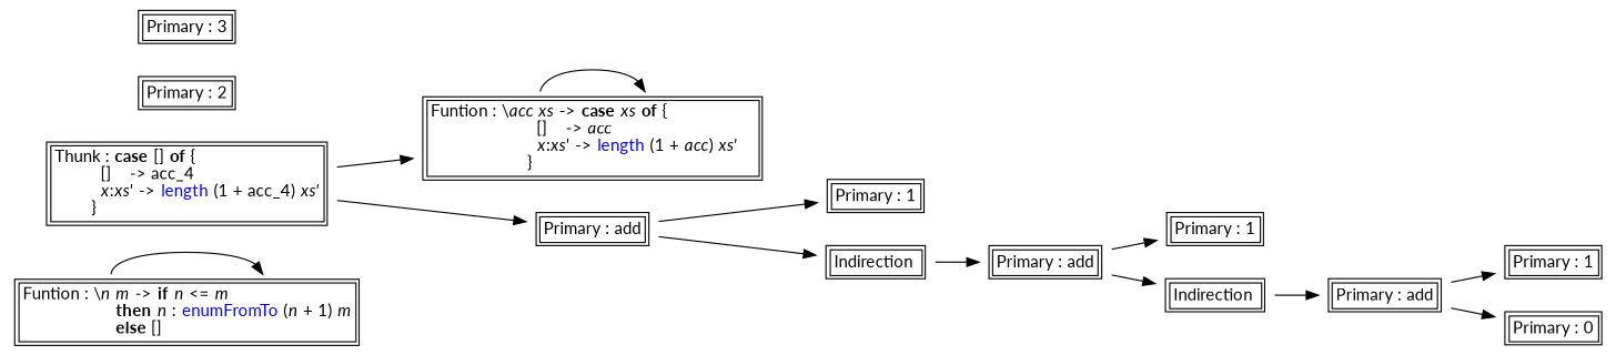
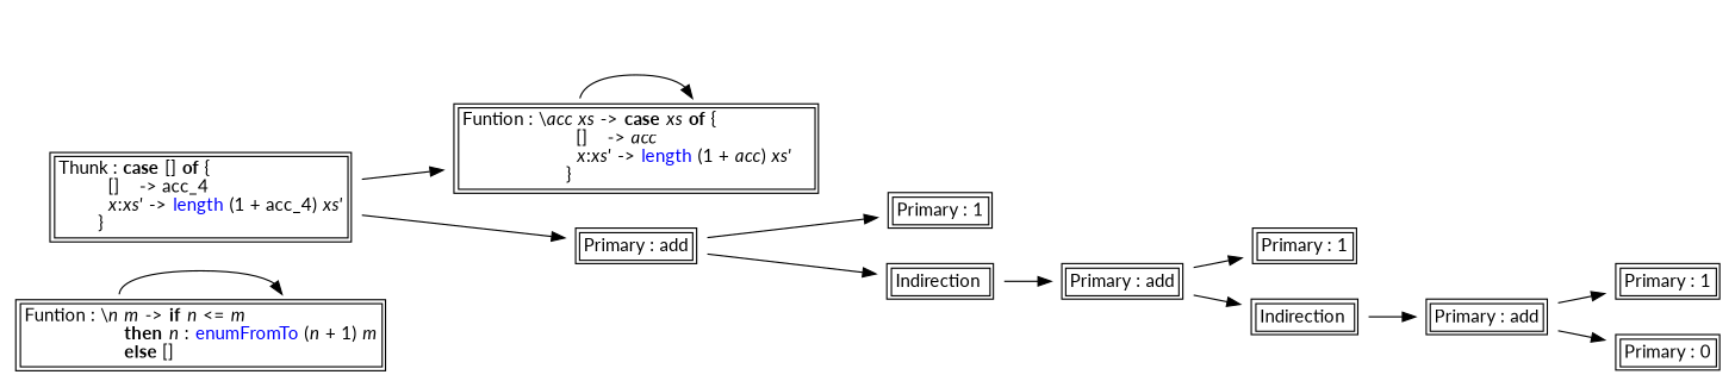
  digraph {
    fontname=Lato
    rankdir=LR
    node [fontname=Lato shape=plaintext]
    edge [fontname=Lato]
    n1 [label=<<TABLE ALIGN="LEFT"><TR><TD BALIGN="LEFT" ALIGN="LEFT">Funtion&nbsp;:&nbsp;\<I>n</I>&nbsp;<I>m</I>&nbsp;-&gt;&nbsp;<B>if</B>&nbsp;<I>n</I>&nbsp;&lt;=&nbsp;<I>m</I>&nbsp;&nbsp;&nbsp;&nbsp;&nbsp;&nbsp;&nbsp;&nbsp;&nbsp;&nbsp;&nbsp;&nbsp;&nbsp;&nbsp;&nbsp;&nbsp;&nbsp;&nbsp;&nbsp;&nbsp;&nbsp;&nbsp;<BR />&nbsp;&nbsp;&nbsp;&nbsp;&nbsp;&nbsp;&nbsp;&nbsp;&nbsp;&nbsp;&nbsp;&nbsp;&nbsp;&nbsp;&nbsp;&nbsp;&nbsp;&nbsp;&nbsp;&nbsp;<B>then</B>&nbsp;<I>n</I>&nbsp;:&nbsp;<FONT COLOR="blue">enumFromTo</FONT>&nbsp;(<I>n</I>&nbsp;+&nbsp;1)&nbsp;<I>m</I><BR />&nbsp;&nbsp;&nbsp;&nbsp;&nbsp;&nbsp;&nbsp;&nbsp;&nbsp;&nbsp;&nbsp;&nbsp;&nbsp;&nbsp;&nbsp;&nbsp;&nbsp;&nbsp;&nbsp;&nbsp;<B>else</B>&nbsp;[]&nbsp;&nbsp;&nbsp;&nbsp;&nbsp;&nbsp;&nbsp;&nbsp;&nbsp;&nbsp;&nbsp;&nbsp;&nbsp;&nbsp;&nbsp;&nbsp;&nbsp;&nbsp;&nbsp;&nbsp;&nbsp;&nbsp;<BR /></TD></TR></TABLE>>]
    n2 [label=<<TABLE ALIGN="LEFT"><TR><TD BALIGN="LEFT" ALIGN="LEFT">Funtion&nbsp;:&nbsp;\<I>acc</I>&nbsp;<I>xs</I>&nbsp;-&gt;&nbsp;<B>case</B>&nbsp;<I>xs</I>&nbsp;<B>of</B>&nbsp;{&nbsp;&nbsp;&nbsp;&nbsp;&nbsp;&nbsp;&nbsp;&nbsp;&nbsp;&nbsp;&nbsp;&nbsp;&nbsp;&nbsp;&nbsp;&nbsp;&nbsp;&nbsp;&nbsp;<BR />&nbsp;&nbsp;&nbsp;&nbsp;&nbsp;&nbsp;&nbsp;&nbsp;&nbsp;&nbsp;&nbsp;&nbsp;&nbsp;&nbsp;&nbsp;&nbsp;&nbsp;&nbsp;&nbsp;&nbsp;&nbsp;&nbsp;&nbsp;[]&nbsp;&nbsp;&nbsp;&nbsp;-&gt;&nbsp;<I>acc</I>&nbsp;&nbsp;&nbsp;&nbsp;&nbsp;&nbsp;&nbsp;&nbsp;&nbsp;&nbsp;&nbsp;&nbsp;&nbsp;&nbsp;&nbsp;&nbsp;&nbsp;<BR />&nbsp;&nbsp;&nbsp;&nbsp;&nbsp;&nbsp;&nbsp;&nbsp;&nbsp;&nbsp;&nbsp;&nbsp;&nbsp;&nbsp;&nbsp;&nbsp;&nbsp;&nbsp;&nbsp;&nbsp;&nbsp;&nbsp;&nbsp;<I>x</I>:<I>xs'</I>&nbsp;-&gt;&nbsp;<FONT COLOR="blue">length</FONT>&nbsp;(1&nbsp;+&nbsp;<I>acc</I>)&nbsp;<I>xs'</I><BR />&nbsp;&nbsp;&nbsp;&nbsp;&nbsp;&nbsp;&nbsp;&nbsp;&nbsp;&nbsp;&nbsp;&nbsp;&nbsp;&nbsp;&nbsp;&nbsp;&nbsp;&nbsp;&nbsp;&nbsp;&nbsp;}&nbsp;&nbsp;&nbsp;&nbsp;&nbsp;&nbsp;&nbsp;&nbsp;&nbsp;&nbsp;&nbsp;&nbsp;&nbsp;&nbsp;&nbsp;&nbsp;&nbsp;&nbsp;&nbsp;&nbsp;&nbsp;&nbsp;&nbsp;&nbsp;&nbsp;&nbsp;&nbsp;&nbsp;&nbsp;&nbsp;<BR /></TD></TR></TABLE>>]
    n3 [label=<<TABLE ALIGN="LEFT"><TR><TD BALIGN="LEFT" ALIGN="LEFT">Thunk&nbsp;:&nbsp;<B>case</B>&nbsp;[]&nbsp;<B>of</B>&nbsp;{&nbsp;&nbsp;&nbsp;&nbsp;&nbsp;&nbsp;&nbsp;&nbsp;&nbsp;&nbsp;&nbsp;&nbsp;&nbsp;&nbsp;&nbsp;&nbsp;&nbsp;&nbsp;&nbsp;&nbsp;&nbsp;<BR />&nbsp;&nbsp;&nbsp;&nbsp;&nbsp;&nbsp;&nbsp;&nbsp;&nbsp;&nbsp;[]&nbsp;&nbsp;&nbsp;&nbsp;-&gt;&nbsp;acc_4&nbsp;&nbsp;&nbsp;&nbsp;&nbsp;&nbsp;&nbsp;&nbsp;&nbsp;&nbsp;&nbsp;&nbsp;&nbsp;&nbsp;&nbsp;&nbsp;&nbsp;<BR />&nbsp;&nbsp;&nbsp;&nbsp;&nbsp;&nbsp;&nbsp;&nbsp;&nbsp;&nbsp;<I>x</I>:<I>xs'</I>&nbsp;-&gt;&nbsp;<FONT COLOR="blue">length</FONT>&nbsp;(1&nbsp;+&nbsp;acc_4)&nbsp;<I>xs'</I><BR />&nbsp;&nbsp;&nbsp;&nbsp;&nbsp;&nbsp;&nbsp;&nbsp;}&nbsp;&nbsp;&nbsp;&nbsp;&nbsp;&nbsp;&nbsp;&nbsp;&nbsp;&nbsp;&nbsp;&nbsp;&nbsp;&nbsp;&nbsp;&nbsp;&nbsp;&nbsp;&nbsp;&nbsp;&nbsp;&nbsp;&nbsp;&nbsp;&nbsp;&nbsp;&nbsp;&nbsp;&nbsp;&nbsp;&nbsp;&nbsp;<BR /></TD></TR></TABLE>>]
    n4 [label=<<TABLE ALIGN="LEFT"><TR><TD BALIGN="LEFT" ALIGN="LEFT">Primary&nbsp;:&nbsp;add<BR /></TD></TR></TABLE>>]
    n5 [label=<<TABLE ALIGN="LEFT"><TR><TD BALIGN="LEFT" ALIGN="LEFT">Primary&nbsp;:&nbsp;1<BR /></TD></TR></TABLE>>]
    n6 [label=<<TABLE ALIGN="LEFT"><TR><TD BALIGN="LEFT" ALIGN="LEFT">Indirection&nbsp;<BR /></TD></TR></TABLE>>]
    n7 [label=<<TABLE ALIGN="LEFT"><TR><TD BALIGN="LEFT" ALIGN="LEFT">Primary&nbsp;:&nbsp;add<BR /></TD></TR></TABLE>>]
    n8 [label=<<TABLE ALIGN="LEFT"><TR><TD BALIGN="LEFT" ALIGN="LEFT">Primary&nbsp;:&nbsp;add<BR /></TD></TR></TABLE>>]
    n9 [label=<<TABLE ALIGN="LEFT"><TR><TD BALIGN="LEFT" ALIGN="LEFT">Primary&nbsp;:&nbsp;1<BR /></TD></TR></TABLE>>]
    n10 [label=<<TABLE ALIGN="LEFT"><TR><TD BALIGN="LEFT" ALIGN="LEFT">Primary&nbsp;:&nbsp;0<BR /></TD></TR></TABLE>>]
-   n11 [label=<<TABLE ALIGN="LEFT"><TR><TD BALIGN="LEFT" ALIGN="LEFT">Primary&nbsp;:&nbsp;2<BR /></TD></TR></TABLE>>]
    n12 [label=<<TABLE ALIGN="LEFT"><TR><TD BALIGN="LEFT" ALIGN="LEFT">Primary&nbsp;:&nbsp;1<BR /></TD></TR></TABLE>>]
    n13 [label=<<TABLE ALIGN="LEFT"><TR><TD BALIGN="LEFT" ALIGN="LEFT">Indirection&nbsp;<BR /></TD></TR></TABLE>>]
-   n14 [label=<<TABLE ALIGN="LEFT"><TR><TD BALIGN="LEFT" ALIGN="LEFT">Primary&nbsp;:&nbsp;3<BR /></TD></TR></TABLE>>]
    n1 -> n1
    n2 -> n2
    n3 -> n2
    n3 -> n4
    n4 -> n5
    n4 -> n6
    n6 -> n7
    n7 -> n12
    n7 -> n13
    n8 -> n9
    n8 -> n10
    n13 -> n8
  }
